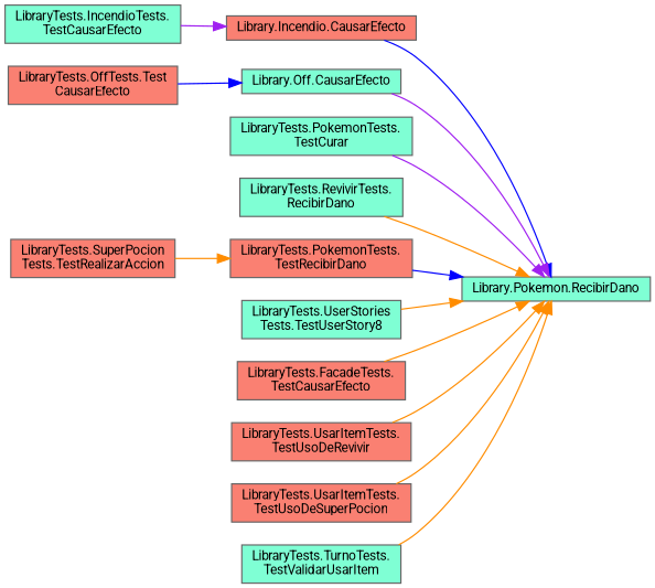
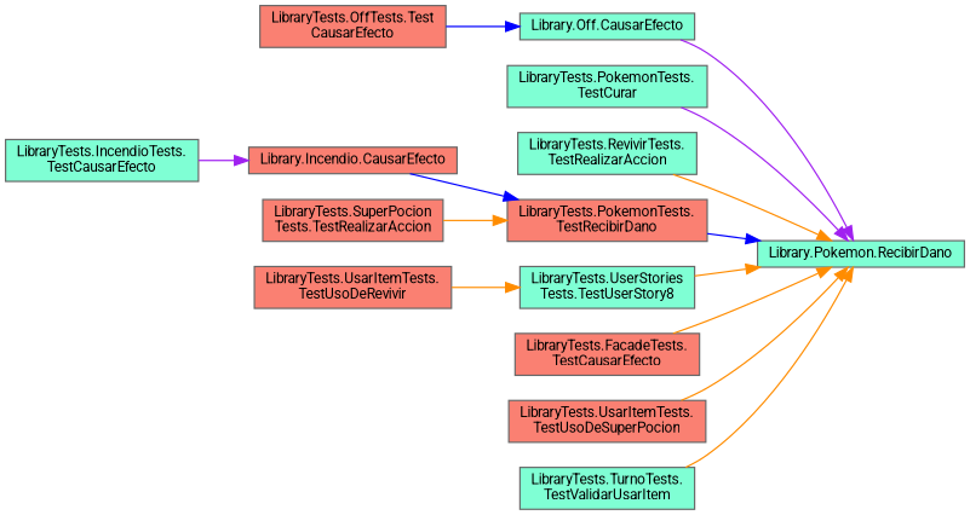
  digraph {
    fontname=Roboto
    rankdir=RL
    node [color=grey40 fillcolor=aquamarine fontname=Roboto fontsize=10 shape=box style=filled]
    edge [color=darkorange dir=back fontname=Roboto fontsize=10 labelfontname=Helvetica labelfontsize=10 style=solid]
    n1 [color=gray40 fontcolor=black height=0.2 label="Library.Pokemon.RecibirDano" width=0.4]
    n2 [fillcolor=salmon height=0.2 label="Library.Incendio.CausarEfecto" width=0.4]
    n3 [height=0.2 label="Library.Off.CausarEfecto" width=0.4]
    n4 [height=0.2 label="LibraryTests.PokemonTests.\lTestCurar" width=0.4]
-   n5 [height=0.2 label="LibraryTests.RevivirTests.\lRecibirDano" width=0.4]
+   n5 [height=0.2 label="LibraryTests.RevivirTests.\lTestRealizarAccion" width=0.4]
    n6 [fillcolor=salmon height=0.2 label="LibraryTests.PokemonTests.\lTestRecibirDano" width=0.4]
    n7 [height=0.2 label="LibraryTests.UserStories\lTests.TestUserStory8" width=0.4]
    n8 [fillcolor=salmon height=0.2 label="LibraryTests.FacadeTests.\lTestCausarEfecto" width=0.4]
    n9 [fillcolor=salmon height=0.2 label="LibraryTests.UsarItemTests.\lTestUsoDeRevivir" width=0.4]
    n10 [fillcolor=salmon height=0.2 label="LibraryTests.UsarItemTests.\lTestUsoDeSuperPocion" width=0.4]
    n11 [height=0.2 label="LibraryTests.TurnoTests.\lTestValidarUsarItem" width=0.4]
    n12 [height=0.2 label="LibraryTests.IncendioTests.\lTestCausarEfecto" width=0.4]
    n13 [fillcolor=salmon height=0.2 label="LibraryTests.OffTests.Test\lCausarEfecto" width=0.4]
    n14 [fillcolor=salmon height=0.2 label="LibraryTests.SuperPocion\lTests.TestRealizarAccion" width=0.4]
-   n1 -> n2 [color=blue]
+   n6 -> n2 [color=blue]
    n1 -> n3 [color=purple]
    n1 -> n4 [color=purple]
    n1 -> n5
    n1 -> n6 [color=blue]
    n1 -> n7
    n1 -> n8
-   n1 -> n9
+   n7 -> n9
    n1 -> n10
    n1 -> n11
    n2 -> n12 [color=purple]
    n3 -> n13 [color=blue]
    n6 -> n14
  }
